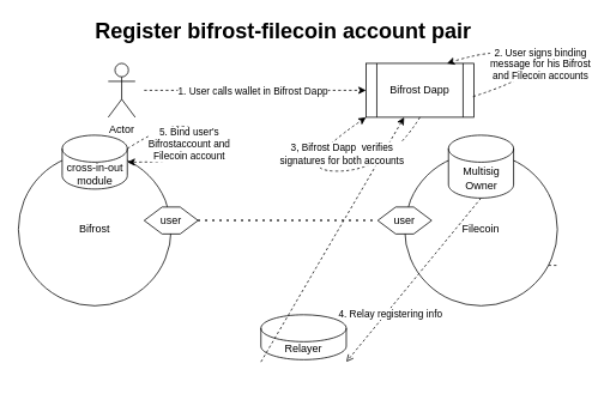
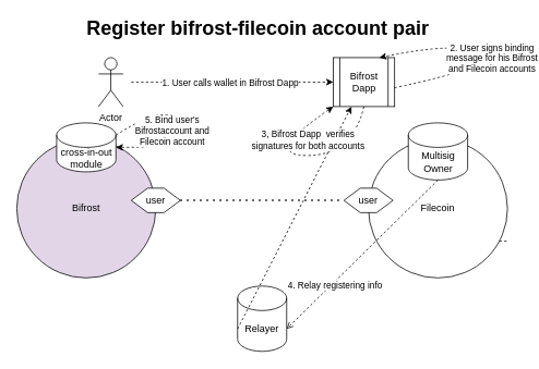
  <mxCell id="0" />
  <mxCell id="1" parent="0" />
- <mxCell id="2" value="Bifrost" style="ellipse;whiteSpace=wrap;html=1;aspect=fixed;" parent="1" vertex="1"><mxGeometry x="20" y="170" width="170" height="170" as="geometry" /></mxCell>
+ <mxCell id="2" value="Bifrost" style="ellipse;whiteSpace=wrap;html=1;aspect=fixed;fillColor=#e1d5e7;" parent="1" vertex="1"><mxGeometry x="20" y="170" width="170" height="170" as="geometry" /></mxCell>
  <mxCell id="3" value="Filecoin" style="ellipse;whiteSpace=wrap;html=1;aspect=fixed;" parent="1" vertex="1"><mxGeometry x="450" y="170" width="170" height="170" as="geometry" /></mxCell>
  <mxCell id="4" value="user" style="shape=hexagon;perimeter=hexagonPerimeter2;whiteSpace=wrap;html=1;fixedSize=1;" parent="1" vertex="1"><mxGeometry x="160" y="230" width="60" height="30" as="geometry" /></mxCell>
  <mxCell id="5" value="user" style="shape=hexagon;perimeter=hexagonPerimeter2;whiteSpace=wrap;html=1;fixedSize=1;" parent="1" vertex="1"><mxGeometry x="420" y="230" width="60" height="30" as="geometry" /></mxCell>
  <mxCell id="6" value="" style="endArrow=none;dashed=1;html=1;dashPattern=1 3;strokeWidth=2;rounded=0;exitX=1;exitY=0.5;exitDx=0;exitDy=0;entryX=0;entryY=0.5;entryDx=0;entryDy=0;" parent="1" source="4" target="5" edge="1"><mxGeometry width="50" height="50" relative="1" as="geometry"><mxPoint x="260" y="310" as="sourcePoint" /><mxPoint x="310" y="260" as="targetPoint" /></mxGeometry></mxCell>
  <mxCell id="7" value="Multisig&lt;br&gt;Owner" style="shape=cylinder3;whiteSpace=wrap;html=1;boundedLbl=1;backgroundOutline=1;size=15;" parent="1" vertex="1"><mxGeometry x="498.75" y="150" width="72.5" height="70" as="geometry" /></mxCell>
  <mxCell id="8" value="cross-in-out module" style="shape=cylinder3;whiteSpace=wrap;html=1;boundedLbl=1;backgroundOutline=1;size=15;" parent="1" vertex="1"><mxGeometry x="68.75" y="150" width="72.5" height="60" as="geometry" /></mxCell>
  <mxCell id="9" value="5. Bind user's &lt;br&gt;Bifrostaccount and &lt;br&gt;Filecoin account" style="curved=1;endArrow=classic;html=1;rounded=0;exitX=1;exitY=0;exitDx=0;exitDy=15;exitPerimeter=0;entryX=1;entryY=0.5;entryDx=0;entryDy=0;dashed=1;entryPerimeter=0;" parent="1" source="8" target="8" edge="1"><mxGeometry x="0.08" y="-10" width="50" height="50" relative="1" as="geometry"><mxPoint x="190" y="180" as="sourcePoint" /><mxPoint x="240" y="130" as="targetPoint" /><Array as="points"><mxPoint x="180" y="140" /><mxPoint x="220" y="140" /><mxPoint x="220" y="170" /><mxPoint x="190" y="180" /></Array><mxPoint as="offset" /></mxGeometry></mxCell>
- <mxCell id="10" value="Relayer" style="shape=cylinder3;whiteSpace=wrap;html=1;boundedLbl=1;backgroundOutline=1;size=15;" parent="1" vertex="1"><mxGeometry x="290" y="350" width="95" height="50" as="geometry" /></mxCell>
+ <mxCell id="10" value="Relayer" style="shape=cylinder3;whiteSpace=wrap;html=1;boundedLbl=1;backgroundOutline=1;size=15;" parent="1" vertex="1"><mxGeometry x="290" y="350" width="60" height="80" as="geometry" /></mxCell>
  <mxCell id="11" value="" style="endArrow=none;dashed=1;html=1;rounded=0;exitX=1;exitY=0.5;exitDx=0;exitDy=0;" parent="1" edge="1"><mxGeometry width="50" height="50" relative="1" as="geometry"><mxPoint x="610" y="295" as="sourcePoint" /><mxPoint x="620" y="295" as="targetPoint" /></mxGeometry></mxCell>
  <mxCell id="12" value="" style="endArrow=open;html=1;rounded=0;dashed=1;exitX=0.5;exitY=1;exitDx=0;exitDy=0;exitPerimeter=0;entryX=1;entryY=0;entryDx=0;entryDy=52.5;entryPerimeter=0;" parent="1" source="7" target="10" edge="1"><mxGeometry width="50" height="50" relative="1" as="geometry"><mxPoint x="480" y="500" as="sourcePoint" /><mxPoint x="530" y="450" as="targetPoint" /></mxGeometry></mxCell>
  <mxCell id="13" value="4. Relay registering info" style="edgeLabel;html=1;align=center;verticalAlign=middle;resizable=0;points=[];" vertex="1" connectable="0" parent="12"><mxGeometry x="0.388" y="3" relative="1" as="geometry"><mxPoint as="offset" /></mxGeometry></mxCell>
  <mxCell id="14" value="" style="endArrow=classic;html=1;rounded=0;dashed=1;exitX=0;exitY=0;exitDx=0;exitDy=52.5;exitPerimeter=0;" parent="1" source="10" target="16" edge="1"><mxGeometry width="50" height="50" relative="1" as="geometry"><mxPoint x="170" y="470" as="sourcePoint" /><mxPoint x="220" y="420" as="targetPoint" /></mxGeometry></mxCell>
  <mxCell id="15" value="Register bifrost-filecoin account pair" style="text;html=1;strokeColor=none;fillColor=none;align=center;verticalAlign=middle;whiteSpace=wrap;rounded=0;fontStyle=1;fontSize=24;" parent="1" vertex="1"><mxGeometry x="85" y="20" width="460" height="30" as="geometry" /></mxCell>
- <mxCell id="16" value="Bifrost Dapp" style="shape=process;whiteSpace=wrap;html=1;backgroundOutline=1;" parent="1" vertex="1"><mxGeometry x="407" y="70" width="120" height="60" as="geometry" /></mxCell>
+ <mxCell id="16" value="Bifrost Dapp" style="shape=process;whiteSpace=wrap;html=1;backgroundOutline=1;" parent="1" vertex="1"><mxGeometry x="407" y="70" width="75" height="60" as="geometry" /></mxCell>
  <mxCell id="17" value="Actor" style="shape=umlActor;verticalLabelPosition=bottom;verticalAlign=top;html=1;outlineConnect=0;" parent="1" vertex="1"><mxGeometry x="120" y="70" width="30" height="60" as="geometry" /></mxCell>
  <mxCell id="18" value="" style="endArrow=classic;html=1;rounded=0;entryX=0;entryY=0.5;entryDx=0;entryDy=0;dashed=1;" parent="1" target="16" edge="1"><mxGeometry width="50" height="50" relative="1" as="geometry"><mxPoint x="160" y="100" as="sourcePoint" /><mxPoint x="220" y="80" as="targetPoint" /></mxGeometry></mxCell>
  <mxCell id="19" value="1. User calls wallet in Bifrost Dapp" style="edgeLabel;html=1;align=center;verticalAlign=middle;resizable=0;points=[];" parent="18" vertex="1" connectable="0"><mxGeometry x="-0.117" y="2" relative="1" as="geometry"><mxPoint x="11" y="2" as="offset" /></mxGeometry></mxCell>
  <mxCell id="20" value="" style="curved=1;endArrow=classic;html=1;rounded=0;exitX=0.992;exitY=0.617;exitDx=0;exitDy=0;exitPerimeter=0;entryX=0.75;entryY=0;entryDx=0;entryDy=0;dashed=1;" edge="1" parent="1" source="16" target="16"><mxGeometry width="50" height="50" relative="1" as="geometry"><mxPoint x="560" y="110" as="sourcePoint" /><mxPoint x="610" y="60" as="targetPoint" /><Array as="points"><mxPoint x="610" y="80" /><mxPoint x="560" y="50" /></Array></mxGeometry></mxCell>
  <mxCell id="21" value="2. User signs binding&lt;br&gt;message for his Bifrost&lt;br&gt;and Filecoin accounts" style="edgeLabel;html=1;align=center;verticalAlign=middle;resizable=0;points=[];" vertex="1" connectable="0" parent="20"><mxGeometry x="0.144" y="3" relative="1" as="geometry"><mxPoint x="21" y="5" as="offset" /></mxGeometry></mxCell>
  <mxCell id="22" value="" style="curved=1;endArrow=classic;html=1;rounded=0;dashed=1;exitX=0.5;exitY=1;exitDx=0;exitDy=0;entryX=0;entryY=1;entryDx=0;entryDy=0;" edge="1" parent="1" source="16" target="16"><mxGeometry width="50" height="50" relative="1" as="geometry"><mxPoint x="300" y="190" as="sourcePoint" /><mxPoint x="350" y="140" as="targetPoint" /><Array as="points"><mxPoint x="430" y="190" /><mxPoint x="320" y="190" /></Array></mxGeometry></mxCell>
  <mxCell id="23" value="3, Bifrost Dapp&amp;nbsp; verifies&lt;br&gt;signatures for both accounts" style="edgeLabel;html=1;align=center;verticalAlign=middle;resizable=0;points=[];" vertex="1" connectable="0" parent="22"><mxGeometry x="0.003" y="-9" relative="1" as="geometry"><mxPoint x="23" y="-11" as="offset" /></mxGeometry></mxCell>
